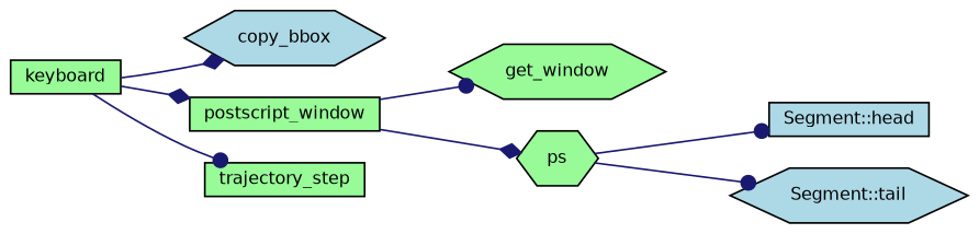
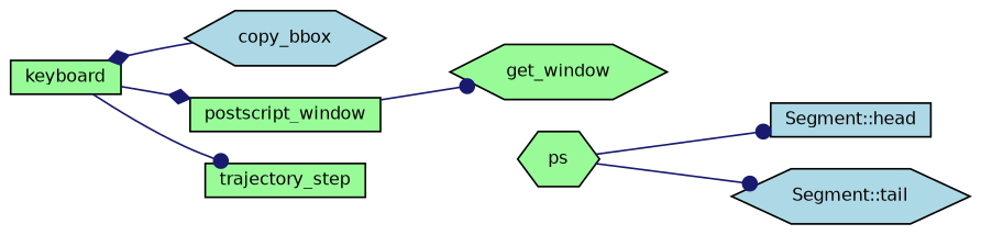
  digraph {
    rankdir=LR
    node [color=black fillcolor=palegreen fontname=Helvetica fontsize=10 shape=box style=filled]
    edge [arrowhead=dot color=midnightblue fontname=Helvetica fontsize=10 labelfontname=Helvetica labelfontsize=10 style=solid]
    n1 [fontcolor=black height=0.2 label=keyboard width=0.4]
    n2 [fillcolor=lightblue height=0.2 label=copy_bbox shape=hexagon width=0.4]
    n3 [height=0.2 label=postscript_window width=0.4]
    n4 [height=0.2 label=trajectory_step width=0.4]
    n5 [height=0.2 label=get_window shape=hexagon width=0.4]
    n6 [height=0.2 label=ps shape=hexagon width=0.4]
    n7 [fillcolor=lightblue height=0.2 label="Segment::head" width=0.4]
    n8 [fillcolor=lightblue height=0.2 label="Segment::tail" shape=hexagon width=0.4]
-   n1 -> n2 [arrowhead=diamond]
+   n2 -> n1 [arrowhead=diamond]
    n1 -> n3 [arrowhead=diamond]
    n1 -> n4
    n3 -> n5
-   n3 -> n6 [arrowhead=diamond]
    n6 -> n7
    n6 -> n8
  }
